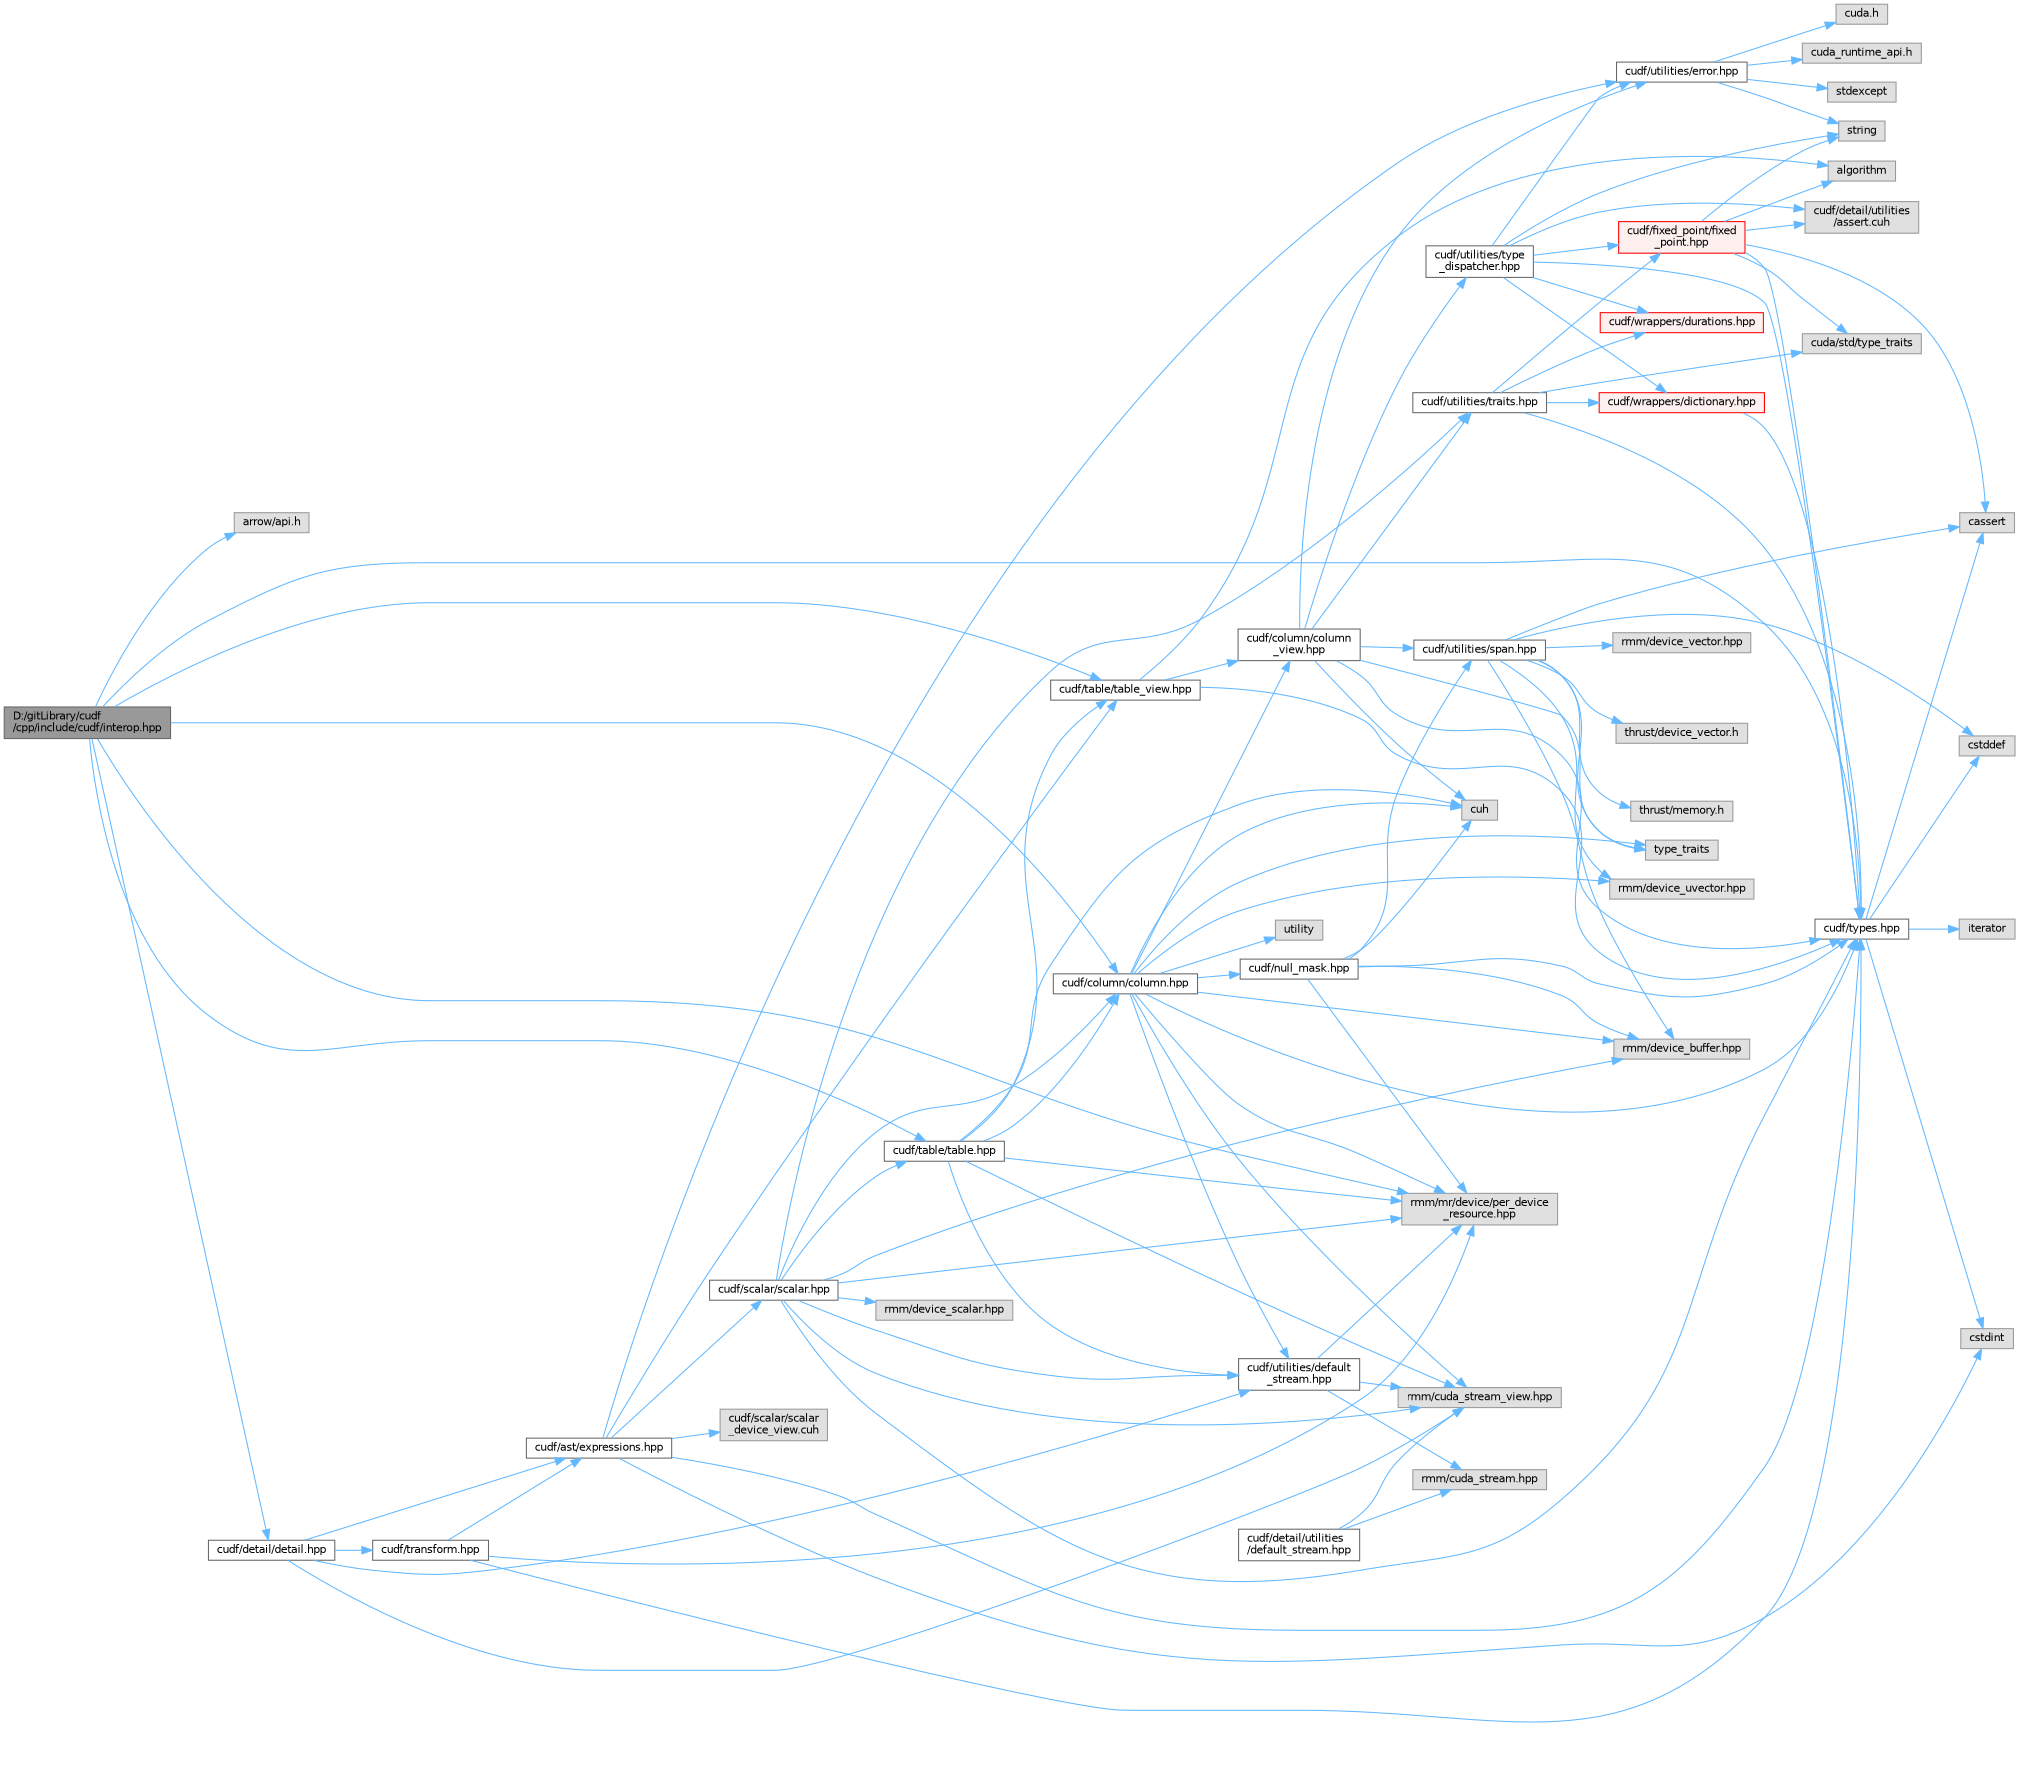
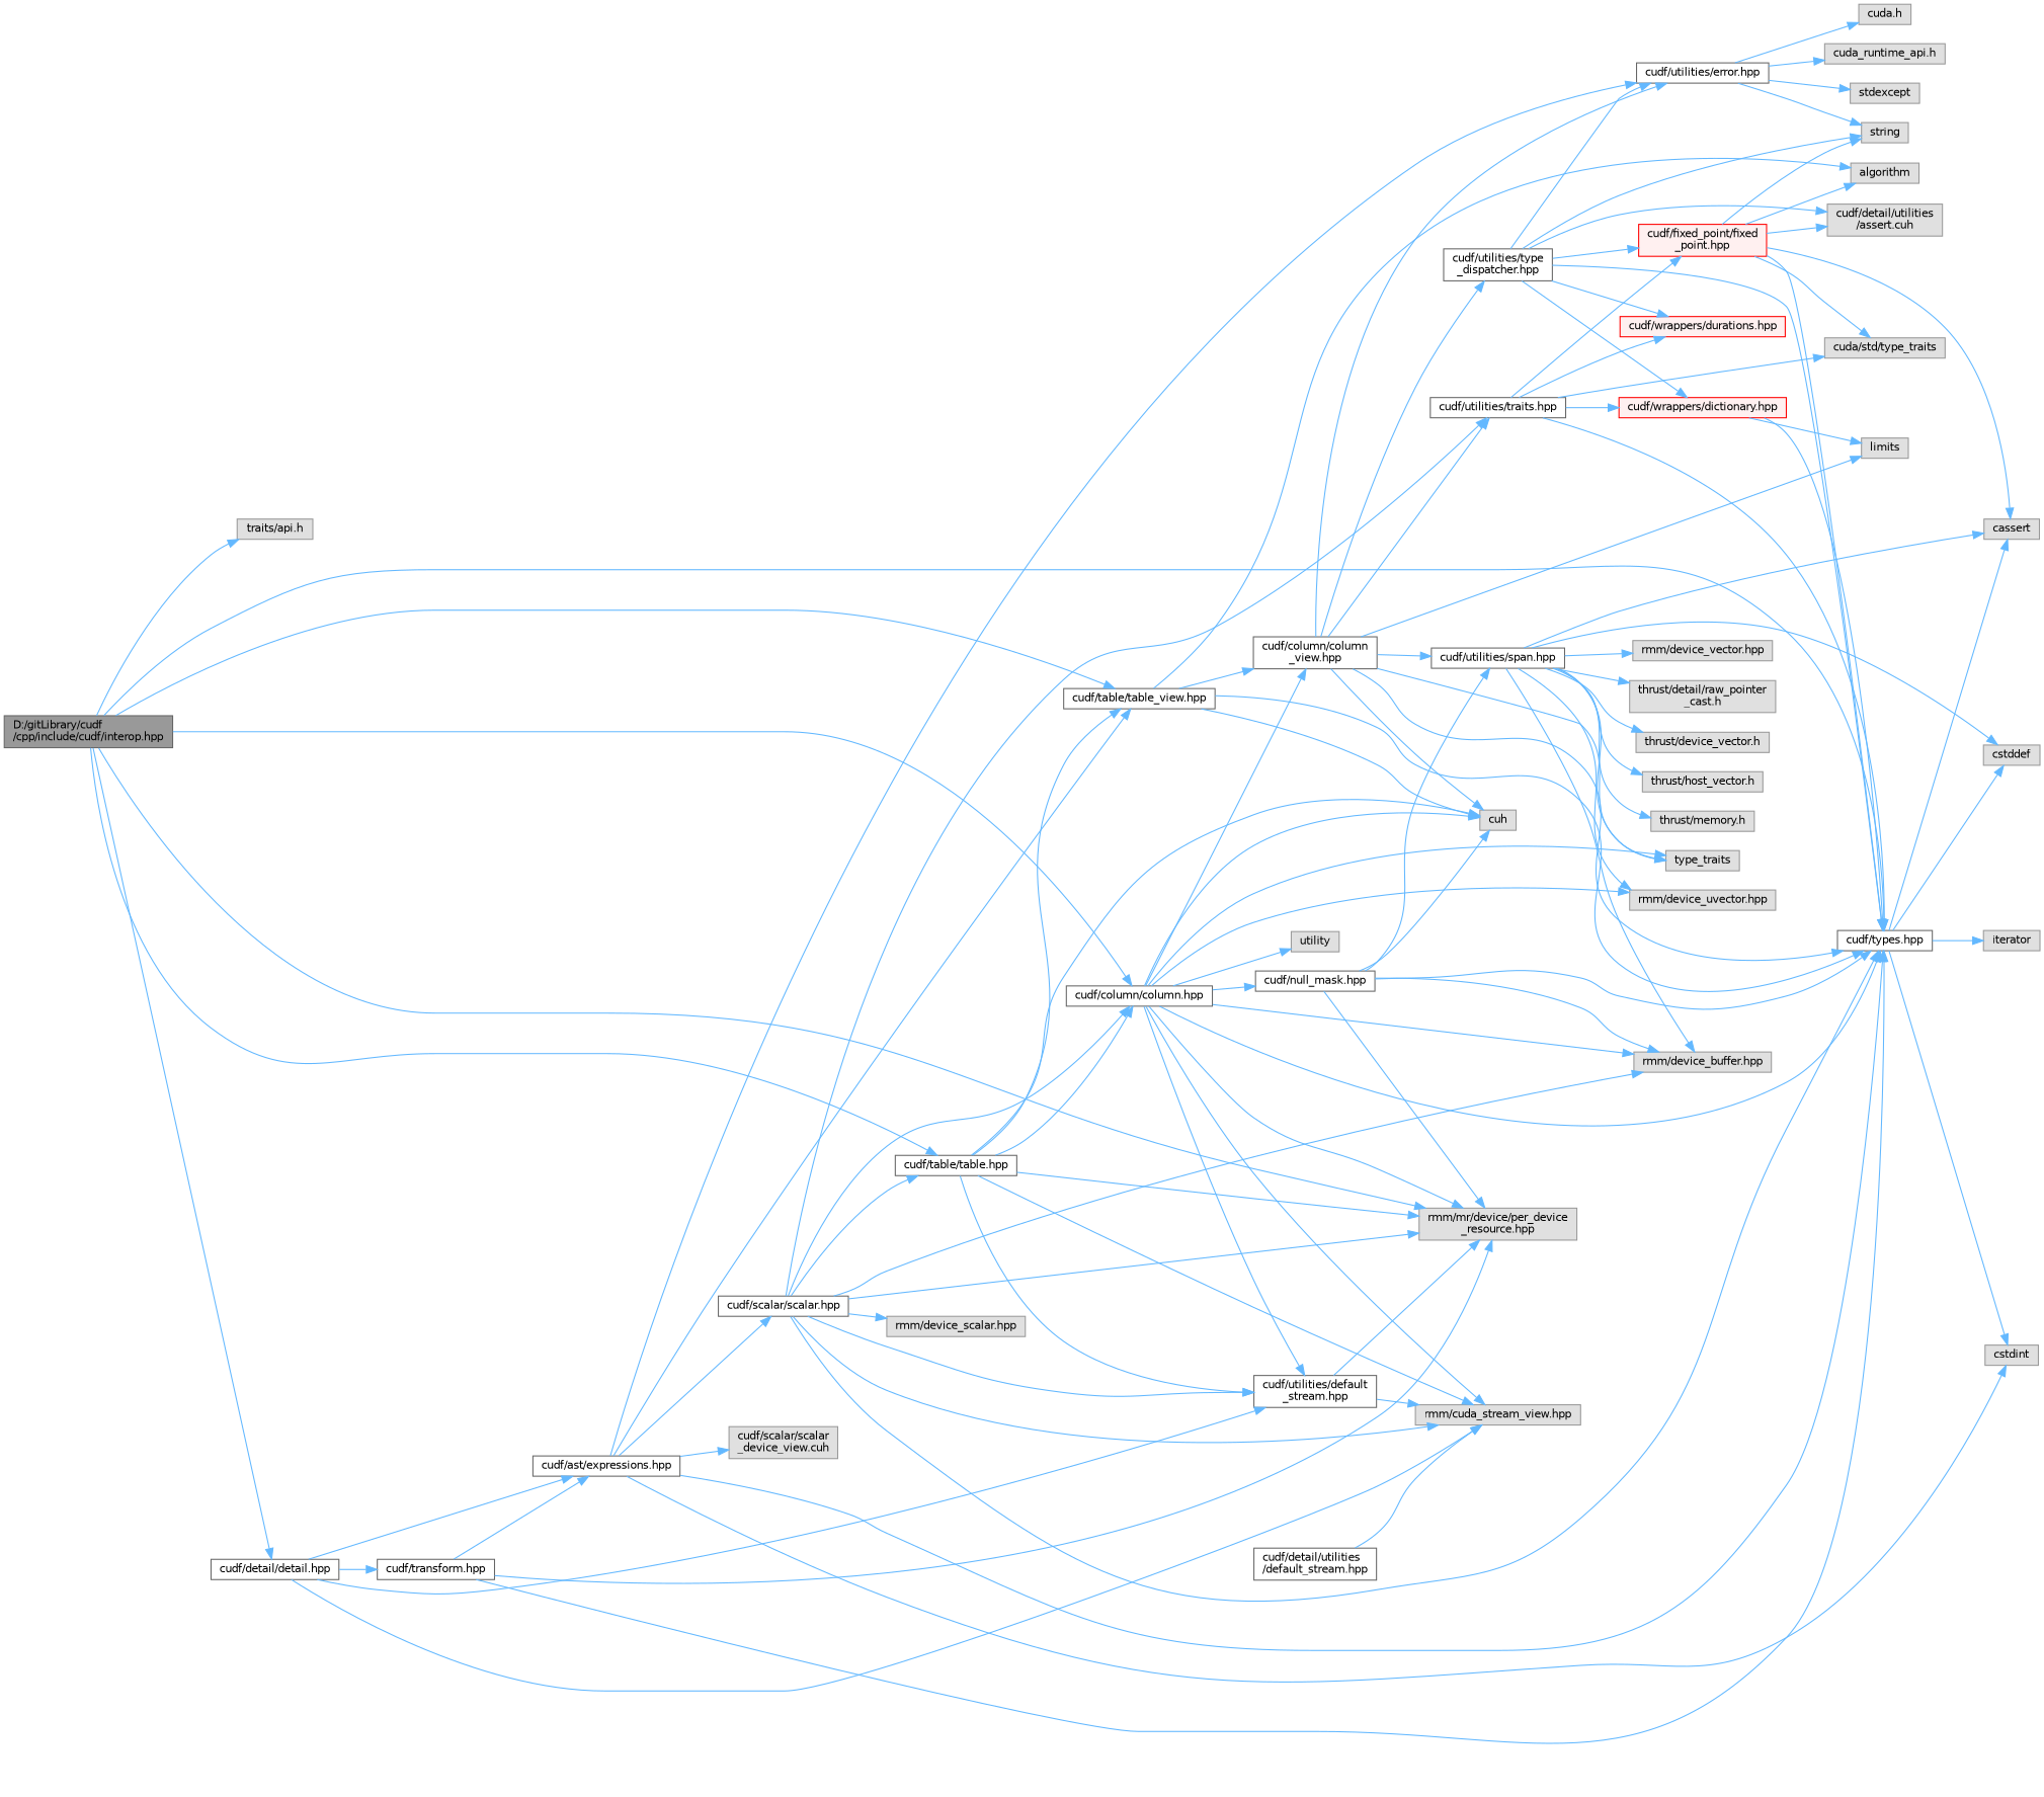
  digraph {
    rankdir=LR
    node [color=grey60 fillcolor="#E0E0E0" fontname=Helvetica fontsize=10 shape=box style=filled]
    edge [color=steelblue1 fontname=Helvetica fontsize=10 labelfontname=Helvetica labelfontsize=10 style=solid]
    n1 [color=gray40 fillcolor=grey60 fontcolor=black height=0.2 label="D:/gitLibrary/cudf\l/cpp/include/cudf/interop.hpp" width=0.4]
-   n2 [height=0.2 label="arrow/api.h" width=0.4]
+   n2 [height=0.2 label="traits/api.h" width=0.4]
    n3 [color=grey40 fillcolor=white height=0.2 label="cudf/column/column.hpp" width=0.4]
    n4 [color=grey40 fillcolor=white height=0.2 label="cudf/types.hpp" width=0.4]
    n5 [height=0.2 label="rmm/mr/device/per_device\l_resource.hpp" width=0.4]
    n6 [color=grey40 fillcolor=white height=0.2 label="cudf/detail/detail.hpp" width=0.4]
    n7 [color=grey40 fillcolor=white height=0.2 label="cudf/table/table.hpp" width=0.4]
    n8 [color=grey40 fillcolor=white height=0.2 label="cudf/table/table_view.hpp" width=0.4]
    n9 [color=grey40 fillcolor=white height=0.2 label="cudf/column/column\l_view.hpp" width=0.4]
    n10 [height=0.2 label="rmm/device_buffer.hpp" width=0.4]
    n11 [height=0.2 label="rmm/device_uvector.hpp" width=0.4]
    n12 [height=0.2 label=type_traits width=0.4]
    n13 [height=0.2 label=cuh width=0.4]
    n14 [color=grey40 fillcolor=white height=0.2 label="cudf/null_mask.hpp" width=0.4]
    n15 [color=grey40 fillcolor=white height=0.2 label="cudf/utilities/default\l_stream.hpp" width=0.4]
    n16 [height=0.2 label="rmm/cuda_stream_view.hpp" width=0.4]
    n17 [height=0.2 label=utility width=0.4]
    n18 [height=0.2 label=cassert width=0.4]
    n19 [height=0.2 label=cstddef width=0.4]
    n20 [height=0.2 label=cstdint width=0.4]
    n21 [height=0.2 label=iterator width=0.4]
    n22 [color=grey40 fillcolor=white height=0.2 label="cudf/ast/expressions.hpp" width=0.4]
    n23 [color=grey40 fillcolor=white height=0.2 label="cudf/transform.hpp" width=0.4]
    n24 [height=0.2 label=algorithm width=0.4]
    n25 [color=grey40 fillcolor=white height=0.2 label="cudf/utilities/error.hpp" width=0.4]
    n26 [color=grey40 fillcolor=white height=0.2 label="cudf/utilities/span.hpp" width=0.4]
+   n27 [height=0.2 label=limits width=0.4]
    n28 [color=grey40 fillcolor=white height=0.2 label="cudf/utilities/traits.hpp" width=0.4]
    n29 [color=grey40 fillcolor=white height=0.2 label="cudf/utilities/type\l_dispatcher.hpp" width=0.4]
-   n30 [height=0.2 label="rmm/cuda_stream.hpp" width=0.4]
    n31 [height=0.2 label="cuda.h" width=0.4]
    n32 [height=0.2 label="cuda_runtime_api.h" width=0.4]
    n33 [height=0.2 label=stdexcept width=0.4]
    n34 [height=0.2 label=string width=0.4]
    n35 [height=0.2 label="rmm/device_vector.hpp" width=0.4]
+   n36 [height=0.2 label="thrust/detail/raw_pointer\l_cast.h" width=0.4]
    n37 [height=0.2 label="thrust/device_vector.h" width=0.4]
+   n38 [height=0.2 label="thrust/host_vector.h" width=0.4]
    n39 [height=0.2 label="thrust/memory.h" width=0.4]
    n40 [color=red fillcolor="#FFF0F0" height=0.2 label="cudf/fixed_point/fixed\l_point.hpp" width=0.4]
    n41 [height=0.2 label="cuda/std/type_traits" width=0.4]
    n42 [color=red fillcolor="#FFF0F0" height=0.2 label="cudf/wrappers/dictionary.hpp" width=0.4]
    n43 [color=red fillcolor="#FFF0F0" height=0.2 label="cudf/wrappers/durations.hpp" width=0.4]
    n44 [height=0.2 label="cudf/detail/utilities\l/assert.cuh" width=0.4]
    n45 [color=grey40 fillcolor=white height=0.2 label="cudf/detail/utilities\l/default_stream.hpp" width=0.4]
    n46 [color=grey40 fillcolor=white height=0.2 label="cudf/scalar/scalar.hpp" width=0.4]
    n47 [height=0.2 label="cudf/scalar/scalar\l_device_view.cuh" width=0.4]
    n48 [height=0.2 label="rmm/device_scalar.hpp" width=0.4]
    n1 -> n2
    n1 -> n3
    n1 -> n4
    n1 -> n5
    n1 -> n6
    n1 -> n7
    n1 -> n8
    n3 -> n4
    n3 -> n5
    n3 -> n9
    n3 -> n10
    n3 -> n11
    n3 -> n12
    n3 -> n13
    n3 -> n14
    n3 -> n15
    n3 -> n16
    n3 -> n17
    n4 -> n18
    n4 -> n19
    n4 -> n20
    n4 -> n21
    n6 -> n15
    n6 -> n16
    n6 -> n22
    n6 -> n23
    n7 -> n3
    n7 -> n5
    n7 -> n8
    n7 -> n13
    n7 -> n15
    n7 -> n16
    n8 -> n4
    n8 -> n9
+   n8 -> n13
    n8 -> n24
    n9 -> n4
    n9 -> n12
    n9 -> n13
    n9 -> n25
    n9 -> n26
+   n9 -> n27
    n9 -> n28
    n9 -> n29
    n14 -> n4
    n14 -> n5
    n14 -> n10
    n14 -> n13
    n14 -> n26
    n15 -> n5
    n15 -> n16
-   n15 -> n30
    n22 -> n4
    n22 -> n8
    n22 -> n20
    n22 -> n25
    n22 -> n46
    n22 -> n47
    n23 -> n4
    n23 -> n5
    n23 -> n22
    n25 -> n31
    n25 -> n32
    n25 -> n33
    n25 -> n34
    n26 -> n10
    n26 -> n11
    n26 -> n12
    n26 -> n18
    n26 -> n19
    n26 -> n35
+   n26 -> n36
    n26 -> n37
+   n26 -> n38
    n26 -> n39
    n28 -> n4
    n28 -> n40
    n28 -> n41
    n28 -> n42
    n28 -> n43
    n29 -> n4
    n29 -> n25
    n29 -> n34
    n29 -> n40
    n29 -> n42
    n29 -> n43
    n29 -> n44
    n40 -> n4
    n40 -> n18
    n40 -> n24
    n40 -> n34
    n40 -> n41
    n40 -> n44
    n42 -> n4
+   n42 -> n27
    n45 -> n16
-   n45 -> n30
    n46 -> n3
    n46 -> n4
    n46 -> n5
    n46 -> n7
    n46 -> n10
    n46 -> n15
    n46 -> n16
    n46 -> n28
    n46 -> n48
  }
